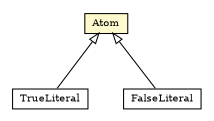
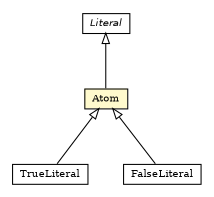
  digraph {
    fontname="DejaVu Serif"
    nodesep=0.25
    ranksep=0.5
    node [fontcolor=black fontname="DejaVu Serif" fontsize=10.0 shape=plaintext]
    edge [arrowtail=empty dir=back fontname="DejaVu Serif" fontsize=10 headport=p labelfontname=Helvetica labelfontsize=10 tailport=p]
+   n1 [label=<<table title="jason.asSyntax.Literal" border="0" cellborder="1" cellspacing="0" cellpadding="2" port="p" href="./Literal.html"> 		<tr><td><table border="0" cellspacing="0" cellpadding="1"> <tr><td align="center" balign="center"><font face="Helvetica-Oblique"> Literal </font></td></tr> 		</table></td></tr> 		</table>>]
    n2 [label=<<table title="jason.asSyntax.Atom" border="0" cellborder="1" cellspacing="0" cellpadding="2" port="p" bgcolor="lemonChiffon" href="./Atom.html"> 		<tr><td><table border="0" cellspacing="0" cellpadding="1"> <tr><td align="center" balign="center"> Atom </td></tr> 		</table></td></tr> 		</table>>]
    n3 [label=<<table title="jason.asSyntax.Literal.TrueLiteral" border="0" cellborder="1" cellspacing="0" cellpadding="2" port="p" href="./Literal.TrueLiteral.html"> 		<tr><td><table border="0" cellspacing="0" cellpadding="1"> <tr><td align="center" balign="center"> TrueLiteral </td></tr> 		</table></td></tr> 		</table>>]
    n4 [label=<<table title="jason.asSyntax.Literal.FalseLiteral" border="0" cellborder="1" cellspacing="0" cellpadding="2" port="p" href="./Literal.FalseLiteral.html"> 		<tr><td><table border="0" cellspacing="0" cellpadding="1"> <tr><td align="center" balign="center"> FalseLiteral </td></tr> 		</table></td></tr> 		</table>>]
+   n1 -> n2
    n2 -> n3
    n2 -> n4
  }
